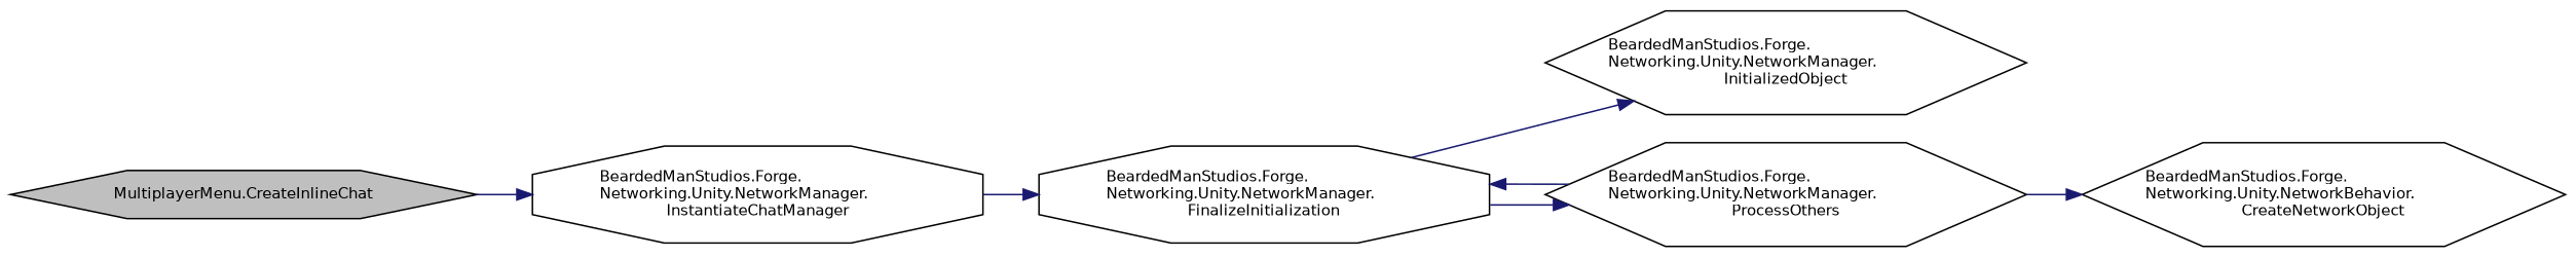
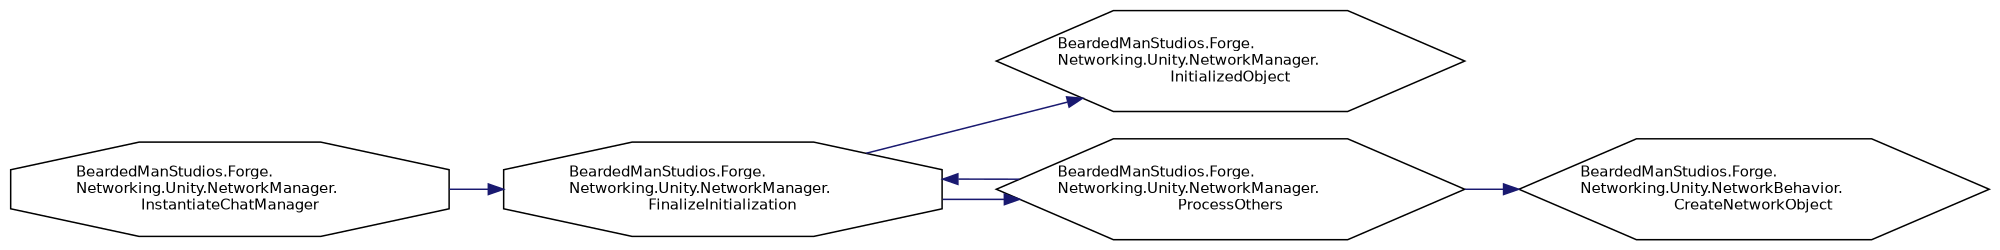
  digraph {
    rankdir=LR
    node [color=black fillcolor=white fontname=Helvetica fontsize=10 shape=hexagon style=filled]
    edge [color=midnightblue fontname=Helvetica fontsize=10 labelfontname=Helvetica labelfontsize=10 style=solid]
-   n1 [fillcolor=grey75 fontcolor=black height=0.2 label="MultiplayerMenu.CreateInlineChat" width=0.4]
    n2 [height=0.2 label="BeardedManStudios.Forge.\lNetworking.Unity.NetworkManager.\lInstantiateChatManager" shape=octagon width=0.4]
    n3 [height=0.2 label="BeardedManStudios.Forge.\lNetworking.Unity.NetworkManager.\lFinalizeInitialization" shape=octagon width=0.4]
    n4 [height=0.2 label="BeardedManStudios.Forge.\lNetworking.Unity.NetworkManager.\lInitializedObject" width=0.4]
    n5 [height=0.2 label="BeardedManStudios.Forge.\lNetworking.Unity.NetworkManager.\lProcessOthers" width=0.4]
    n6 [height=0.2 label="BeardedManStudios.Forge.\lNetworking.Unity.NetworkBehavior.\lCreateNetworkObject" width=0.4]
-   n1 -> n2
    n2 -> n3
    n3 -> n4
    n3 -> n5
    n5 -> n3
    n5 -> n6
  }
